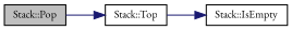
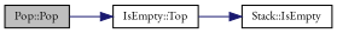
  digraph {
    fontname="EB Garamond"
    rankdir=LR
    node [color=black fillcolor=white fontname="EB Garamond" fontsize=10 shape=record style=filled]
    edge [color=midnightblue fontname="EB Garamond" fontsize=10 labelfontname=Helvetica labelfontsize=10 style=solid]
-   n1 [fillcolor=grey75 fontcolor=black height=0.2 label="Stack::Pop" width=0.4]
-   n2 [height=0.2 label="Stack::Top" width=0.4]
+   n1 [fillcolor=grey75 fontcolor=black height=0.2 label="Pop::Pop" width=0.4]
+   n2 [height=0.2 label="IsEmpty::Top" width=0.4]
    n3 [height=0.2 label="Stack::IsEmpty" width=0.4]
    n1 -> n2
    n2 -> n3
  }
